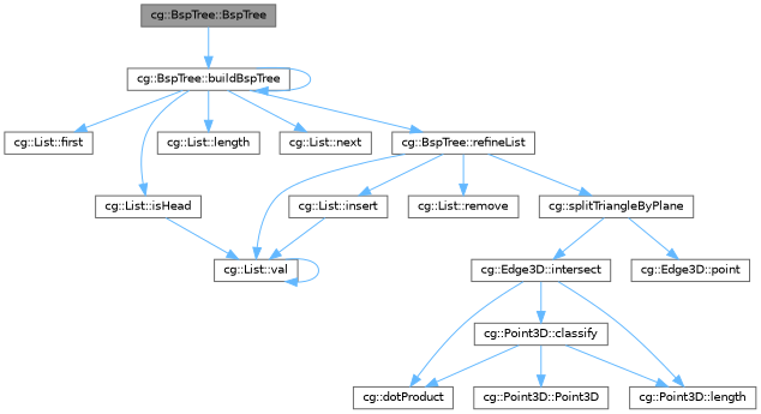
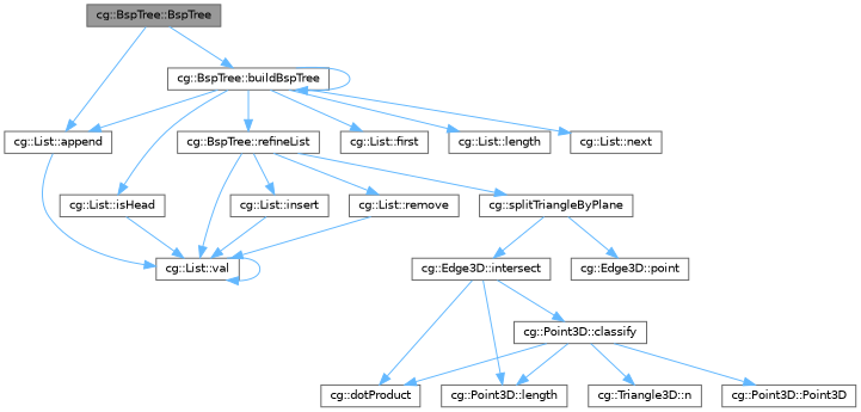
  digraph {
    rankdir=TB
    node [color=grey40 fillcolor=white fontname=Helvetica fontsize=10 shape=box style=filled]
    edge [color=steelblue1 fontname=Helvetica fontsize=10 labelfontname=Helvetica labelfontsize=10 style=solid]
    n1 [color=gray40 fillcolor=grey60 fontcolor=black height=0.2 label="cg::BspTree::BspTree" width=0.4]
+   n2 [height=0.2 label="cg::List::append" width=0.4]
    n3 [height=0.2 label="cg::BspTree::buildBspTree" width=0.4]
    n4 [height=0.2 label="cg::List::val" width=0.4]
    n5 [height=0.2 label="cg::List::first" width=0.4]
    n6 [height=0.2 label="cg::List::isHead" width=0.4]
    n7 [height=0.2 label="cg::List::length" width=0.4]
    n8 [height=0.2 label="cg::List::next" width=0.4]
    n9 [height=0.2 label="cg::BspTree::refineList" width=0.4]
    n10 [height=0.2 label="cg::List::insert" width=0.4]
    n11 [height=0.2 label="cg::List::remove" width=0.4]
    n12 [height=0.2 label="cg::splitTriangleByPlane" width=0.4]
    n13 [height=0.2 label="cg::Edge3D::intersect" width=0.4]
    n14 [height=0.2 label="cg::Edge3D::point" width=0.4]
    n15 [height=0.2 label="cg::Point3D::classify" width=0.4]
    n16 [height=0.2 label="cg::dotProduct" width=0.4]
    n17 [height=0.2 label="cg::Point3D::length" width=0.4]
+   n18 [height=0.2 label="cg::Triangle3D::n" width=0.4]
    n19 [height=0.2 label="cg::Point3D::Point3D" width=0.4]
+   n1 -> n2
    n1 -> n3
+   n2 -> n4
+   n3 -> n2
    n3 -> n3
    n3 -> n5
    n3 -> n6
    n3 -> n7
    n3 -> n8
    n3 -> n9
    n4 -> n4
    n6 -> n4
    n9 -> n4
    n9 -> n10
    n9 -> n11
    n9 -> n12
    n10 -> n4
+   n11 -> n4
    n12 -> n13
    n12 -> n14
    n13 -> n15
    n13 -> n16
    n13 -> n17
    n15 -> n16
    n15 -> n17
+   n15 -> n18
    n15 -> n19
  }
